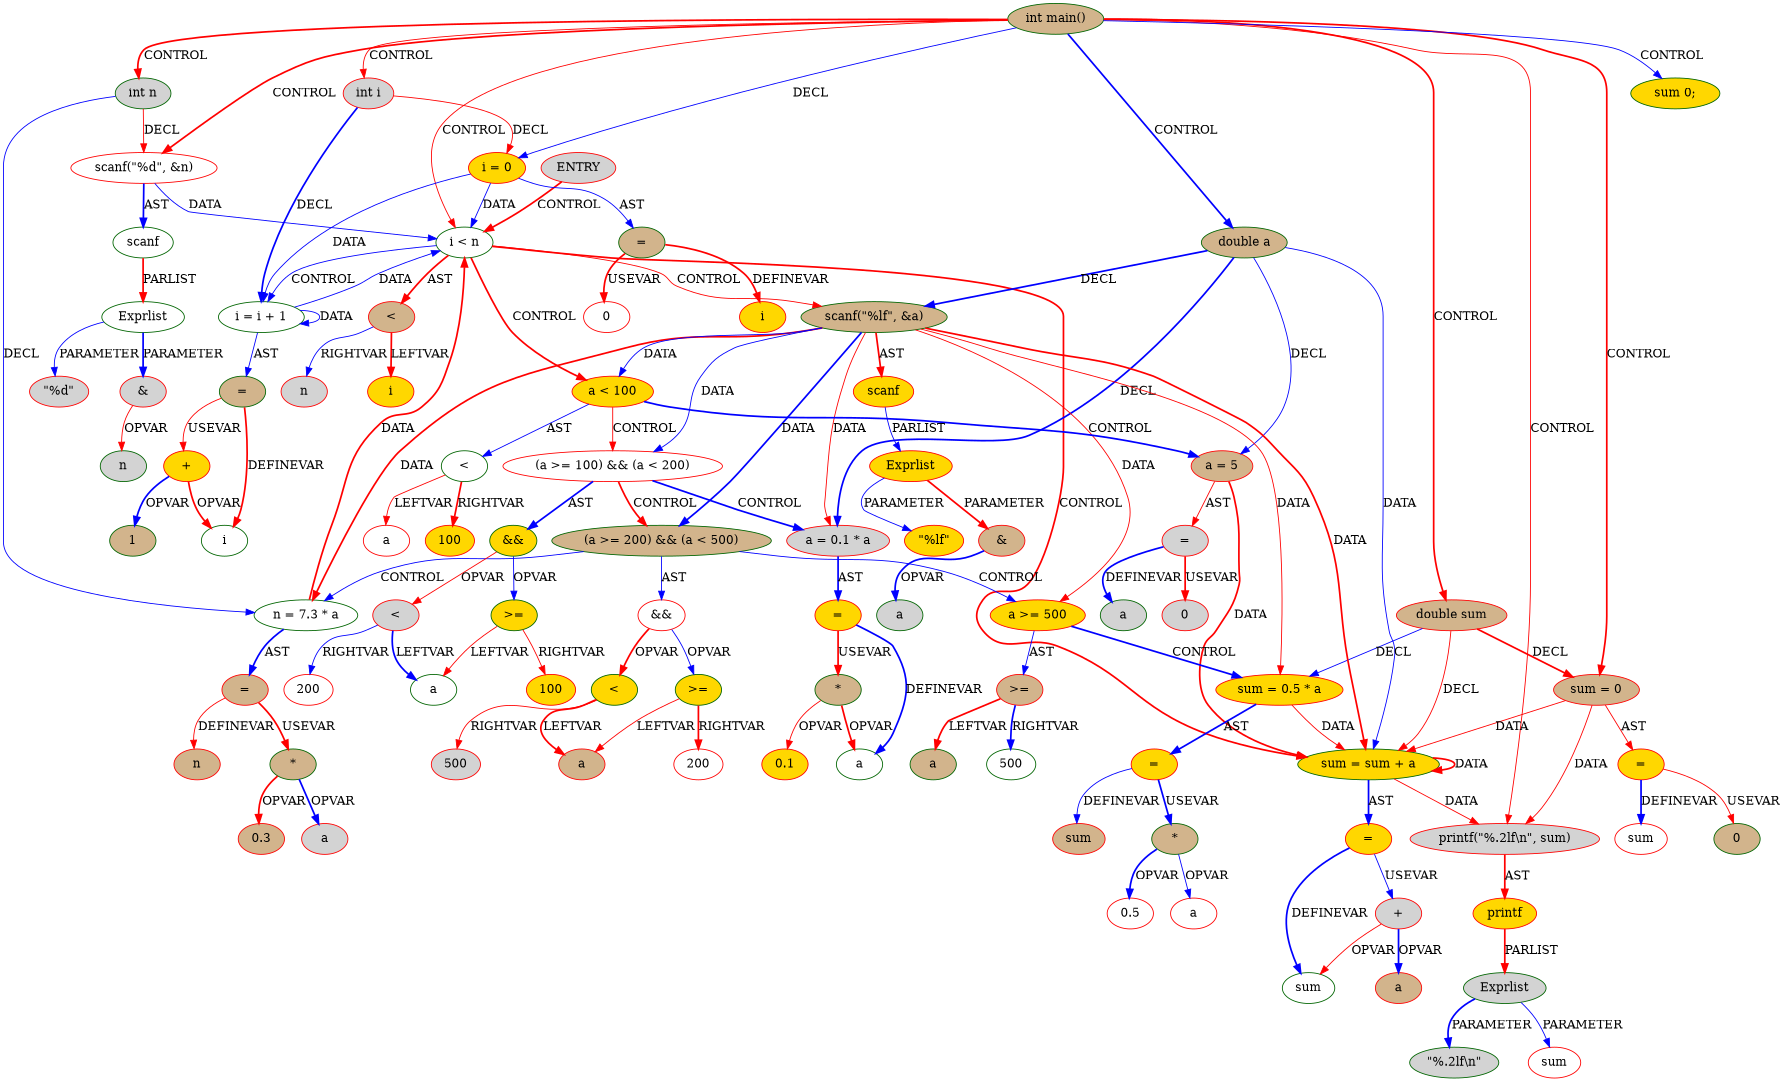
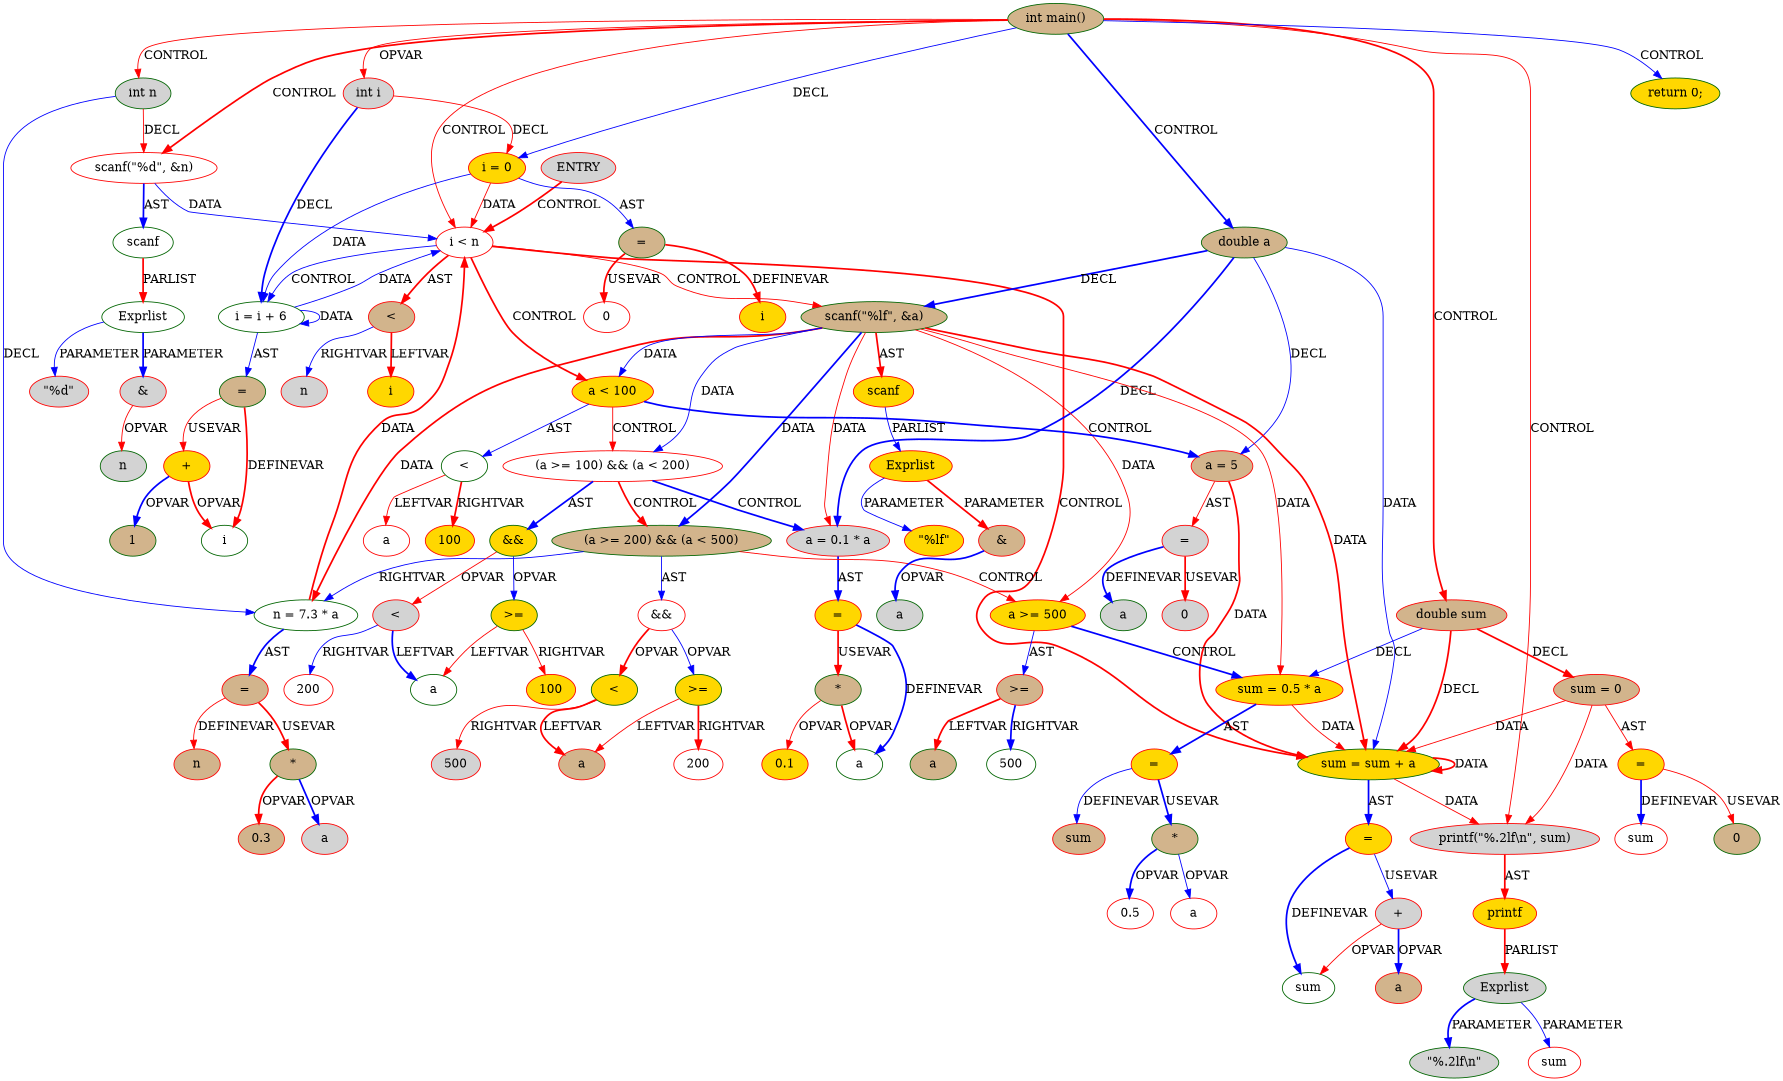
  digraph {
    node [color=red coord=10 fillcolor=tan style=filled type=VAR]
    edge [color=red style=bold]
    n1 [coord=-1 fillcolor=lightgrey label=ENTRY type=ENTRY]
-   n2 [color=darkgreen fillcolor=white label="i < n" type=CONTROL]
+   n2 [fillcolor=white label="i < n" type=CONTROL]
    n3 [color=darkgreen coord=3 label="int main()" type=CONTROL]
    n4 [coord=4 fillcolor=lightgrey label="int i" type=DECL varname=i vartype=int]
    n5 [color=darkgreen coord=5 fillcolor=lightgrey label="int n" type=DECL varname=n vartype=int]
    n6 [color=darkgreen coord=6 label="double a" type=DECL varname=a vartype=double]
    n7 [coord=7 label="double sum" type=DECL varname=sum vartype=double]
    n8 [coord=8 label="sum = 0" type=ASSIGN]
    n9 [coord=9 fillcolor=white label="scanf(\"%d\", &n)" type=CALL]
    n10 [fillcolor=gold label="i = 0" type=ASSIGN]
    n11 [coord=23 fillcolor=lightgrey label="printf(\"%.2lf\\n\", sum)" type=CALL]
-   n12 [color=darkgreen coord=24 fillcolor=gold label="sum 0;" type=CONTROL]
-   n13 [color=darkgreen fillcolor=white label="i = i + 1" type=ASSIGN]
+   n12 [color=darkgreen coord=24 fillcolor=gold label="return 0;" type=CONTROL]
+   n13 [color=darkgreen fillcolor=white label="i = i + 6" type=ASSIGN]
    n14 [color=darkgreen coord=17 fillcolor=white label="n = 7.3 * a" type=ASSIGN]
    n15 [color=darkgreen coord=11 label="scanf(\"%lf\", &a)" type=CALL]
    n16 [coord=13 label="a = 5" type=ASSIGN]
    n17 [coord=15 fillcolor=lightgrey label="a = 0.1 * a" type=ASSIGN]
    n18 [color=darkgreen coord=21 fillcolor=gold label="sum = sum + a" type=ASSIGN]
    n19 [coord=19 fillcolor=gold label="sum = 0.5 * a" type=ASSIGN]
    n20 [coord=8 fillcolor=gold label="=" type=ASSIGNOP]
    n21 [color=darkgreen coord=9 fillcolor=white label=scanf type=FUNCNAME]
    n22 [color=darkgreen label="=" type=ASSIGNOP]
    n23 [coord=12 fillcolor=gold label="a < 100" type=CONTROL]
    n24 [label="<" type=OP]
    n25 [coord=23 fillcolor=gold label=printf type=FUNCNAME]
    n26 [color=darkgreen label="=" type=ASSIGNOP]
    n27 [coord=17 label="=" type=ASSIGNOP]
    n28 [coord=11 fillcolor=gold label=scanf type=FUNCNAME]
    n29 [coord=14 fillcolor=white label="(a >= 100) && (a < 200)" type=CONTROL]
    n30 [color=darkgreen coord=16 label="(a >= 200) && (a < 500)" type=CONTROL]
    n31 [coord=18 fillcolor=gold label="a >= 500" type=CONTROL]
    n32 [coord=13 fillcolor=lightgrey label="=" type=ASSIGNOP]
    n33 [coord=15 fillcolor=gold label="=" type=ASSIGNOP]
    n34 [coord=19 fillcolor=gold label="=" type=ASSIGNOP]
    n35 [coord=21 fillcolor=gold label="=" type=ASSIGNOP]
    n36 [coord=8 fillcolor=white label=sum]
    n37 [color=darkgreen coord=8 label=0 type=CONST]
    n38 [color=darkgreen coord=9 fillcolor=white label=Exprlist type=EXPRS]
    n39 [coord=9 fillcolor=lightgrey label="\"%d\"" type=CONST]
    n40 [coord=9 fillcolor=lightgrey label="&" type=OP]
    n41 [color=darkgreen coord=9 fillcolor=lightgrey label=n]
    n42 [fillcolor=gold label=i]
    n43 [fillcolor=white label=0 type=CONST]
    n44 [color=darkgreen coord=12 fillcolor=white label="<" type=OP]
    n45 [fillcolor=gold label=i]
    n46 [fillcolor=lightgrey label=n]
    n47 [coord=11 fillcolor=gold label=Exprlist type=EXPRS]
    n48 [color=darkgreen coord=14 fillcolor=gold label="&&" type=OP]
    n49 [coord=16 fillcolor=white label="&&" type=OP]
    n50 [coord=18 label=">=" type=OP]
    n51 [coord=11 fillcolor=gold label="\"%lf\"" type=CONST]
    n52 [coord=11 label="&" type=OP]
    n53 [color=darkgreen coord=11 fillcolor=lightgrey label=a]
    n54 [coord=12 fillcolor=white label=a]
    n55 [coord=12 fillcolor=gold label=100 type=CONST]
    n56 [color=darkgreen coord=13 fillcolor=lightgrey label=a]
    n57 [coord=13 fillcolor=lightgrey label=0 type=CONST]
    n58 [color=darkgreen coord=14 fillcolor=gold label=">=" type=OP]
    n59 [coord=14 fillcolor=lightgrey label="<" type=OP]
    n60 [color=darkgreen coord=15 fillcolor=white label=a]
    n61 [color=darkgreen coord=15 label="*" type=OP]
    n62 [coord=15 fillcolor=gold label=0.1 type=CONST]
    n63 [color=darkgreen coord=16 fillcolor=gold label=">=" type=OP]
    n64 [color=darkgreen coord=16 fillcolor=gold label="<" type=OP]
    n65 [coord=17 label=n]
    n66 [color=darkgreen coord=17 label="*" type=OP]
    n67 [coord=17 label=0.3 type=CONST]
    n68 [coord=17 fillcolor=lightgrey label=a]
    n69 [color=darkgreen coord=18 label=a]
    n70 [color=darkgreen coord=18 fillcolor=white label=500 type=CONST]
    n71 [coord=19 label=sum]
    n72 [color=darkgreen coord=19 label="*" type=OP]
    n73 [coord=19 fillcolor=white label=0.5 type=CONST]
    n74 [coord=19 fillcolor=white label=a]
    n75 [coord=16 label=a]
    n76 [coord=16 fillcolor=white label=200 type=CONST]
    n77 [coord=16 fillcolor=lightgrey label=500 type=CONST]
    n78 [color=darkgreen coord=14 fillcolor=white label=a]
    n79 [coord=14 fillcolor=gold label=100 type=CONST]
    n80 [coord=14 fillcolor=white label=200 type=CONST]
    n81 [color=darkgreen coord=21 fillcolor=white label=sum]
    n82 [coord=21 fillcolor=lightgrey label="+" type=OP]
    n83 [coord=21 label=a]
    n84 [color=darkgreen fillcolor=white label=i]
    n85 [fillcolor=gold label="+" type=OP]
    n86 [color=darkgreen label=1 type=CONST]
    n87 [color=darkgreen coord=23 fillcolor=lightgrey label=Exprlist type=EXPRS]
    n88 [color=darkgreen coord=23 fillcolor=lightgrey label="\"%.2lf\\n\"" type=CONST]
    n89 [coord=23 fillcolor=white label=sum]
    n1 -> n2 [label=CONTROL]
    n2 -> n13 [color=blue label=CONTROL style=solid]
    n2 -> n15 [label=CONTROL style=solid]
    n2 -> n18 [label=CONTROL]
    n2 -> n23 [label=CONTROL]
    n2 -> n24 [label=AST]
    n3 -> n2 [label=CONTROL style=solid]
-   n3 -> n4 [label=CONTROL style=solid]
-   n3 -> n5 [label=CONTROL]
+   n3 -> n4 [label=OPVAR style=solid]
+   n3 -> n5 [label=CONTROL style=solid]
    n3 -> n6 [color=blue label=CONTROL]
    n3 -> n7 [label=CONTROL]
-   n3 -> n8 [label=CONTROL]
    n3 -> n9 [label=CONTROL]
    n3 -> n10 [color=blue label=DECL style=solid]
    n3 -> n11 [label=CONTROL style=solid]
    n3 -> n12 [color=blue label=CONTROL style=solid]
    n4 -> n10 [label=DECL style=solid]
    n4 -> n13 [color=blue label=DECL]
    n5 -> n9 [label=DECL style=solid]
    n5 -> n14 [color=blue label=DECL style=solid]
    n6 -> n15 [color=blue label=DECL]
    n6 -> n16 [color=blue label=DECL style=solid]
    n6 -> n17 [color=blue label=DECL]
    n6 -> n18 [color=blue label=DATA style=solid]
    n7 -> n8 [label=DECL]
-   n7 -> n18 [label=DECL style=solid]
+   n7 -> n18 [label=DECL]
    n7 -> n19 [color=blue label=DECL style=solid]
    n8 -> n11 [label=DATA style=solid]
    n8 -> n18 [label=DATA style=solid]
    n8 -> n20 [label=AST style=solid]
    n9 -> n2 [color=blue label=DATA style=solid]
    n9 -> n21 [color=blue label=AST]
-   n10 -> n2 [color=blue label=DATA style=solid]
+   n10 -> n2 [label=DATA style=solid]
    n10 -> n13 [color=blue label=DATA style=solid]
    n10 -> n22 [color=blue label=AST style=solid]
    n11 -> n25 [label=AST]
    n13 -> n2 [color=blue label=DATA style=solid]
    n13 -> n13 [color=blue label=DATA style=solid]
    n13 -> n26 [color=blue label=AST style=solid]
    n14 -> n2 [label=DATA]
    n14 -> n27 [color=blue label=AST]
    n15 -> n14 [label=DATA]
    n15 -> n17 [label=DATA style=solid]
    n15 -> n18 [label=DATA]
    n15 -> n19 [label=DATA style=solid]
    n15 -> n23 [color=blue label=DATA style=solid]
    n15 -> n28 [label=AST]
    n15 -> n29 [color=blue label=DATA style=solid]
    n15 -> n30 [color=blue label=DATA]
    n15 -> n31 [label=DATA style=solid]
    n16 -> n18 [label=DATA]
    n16 -> n32 [label=AST style=solid]
    n17 -> n33 [color=blue label=AST]
    n18 -> n11 [label=DATA style=solid]
    n18 -> n18 [label=DATA]
    n18 -> n35 [color=blue label=AST]
    n19 -> n18 [label=DATA style=solid]
    n19 -> n34 [color=blue label=AST]
    n20 -> n36 [color=blue label=DEFINEVAR]
    n20 -> n37 [label=USEVAR style=solid]
    n21 -> n38 [label=PARLIST]
    n22 -> n42 [label=DEFINEVAR]
    n22 -> n43 [label=USEVAR]
    n23 -> n16 [color=blue label=CONTROL]
    n23 -> n29 [label=CONTROL style=solid]
    n23 -> n44 [color=blue label=AST style=solid]
    n24 -> n45 [label=LEFTVAR]
    n24 -> n46 [color=blue label=RIGHTVAR style=solid]
    n25 -> n87 [label=PARLIST]
    n26 -> n84 [label=DEFINEVAR]
    n26 -> n85 [label=USEVAR style=solid]
    n27 -> n65 [label=DEFINEVAR style=solid]
    n27 -> n66 [label=USEVAR]
    n28 -> n47 [color=blue label=PARLIST style=solid]
    n29 -> n17 [color=blue label=CONTROL]
    n29 -> n30 [label=CONTROL]
    n29 -> n48 [color=blue label=AST]
-   n30 -> n14 [color=blue label=CONTROL style=solid]
-   n30 -> n31 [color=blue label=CONTROL style=solid]
+   n30 -> n14 [color=blue label=RIGHTVAR style=solid]
+   n30 -> n31 [label=CONTROL style=solid]
    n30 -> n49 [color=blue label=AST style=solid]
    n31 -> n19 [color=blue label=CONTROL]
    n31 -> n50 [color=blue label=AST style=solid]
    n32 -> n56 [color=blue label=DEFINEVAR]
    n32 -> n57 [label=USEVAR]
    n33 -> n60 [color=blue label=DEFINEVAR]
    n33 -> n61 [label=USEVAR]
    n34 -> n71 [color=blue label=DEFINEVAR style=solid]
    n34 -> n72 [color=blue label=USEVAR]
    n35 -> n81 [color=blue label=DEFINEVAR]
    n35 -> n82 [color=blue label=USEVAR style=solid]
    n38 -> n39 [color=blue label=PARAMETER style=solid]
    n38 -> n40 [color=blue label=PARAMETER]
    n40 -> n41 [label=OPVAR style=solid]
    n44 -> n54 [label=LEFTVAR style=solid]
    n44 -> n55 [label=RIGHTVAR]
    n47 -> n51 [color=blue label=PARAMETER style=solid]
    n47 -> n52 [label=PARAMETER]
    n48 -> n58 [color=blue label=OPVAR style=solid]
    n48 -> n59 [label=OPVAR style=solid]
    n49 -> n63 [color=blue label=OPVAR style=solid]
    n49 -> n64 [label=OPVAR]
    n50 -> n69 [label=LEFTVAR]
    n50 -> n70 [color=blue label=RIGHTVAR]
    n52 -> n53 [color=blue label=OPVAR]
    n58 -> n78 [label=LEFTVAR style=solid]
    n58 -> n79 [label=RIGHTVAR style=solid]
    n59 -> n78 [color=blue label=LEFTVAR]
    n59 -> n80 [color=blue label=RIGHTVAR style=solid]
    n61 -> n60 [label=OPVAR]
    n61 -> n62 [label=OPVAR style=solid]
    n63 -> n75 [label=LEFTVAR style=solid]
    n63 -> n76 [label=RIGHTVAR]
    n64 -> n75 [label=LEFTVAR]
    n64 -> n77 [label=RIGHTVAR style=solid]
    n66 -> n67 [label=OPVAR]
    n66 -> n68 [color=blue label=OPVAR]
    n72 -> n73 [color=blue label=OPVAR]
    n72 -> n74 [color=blue label=OPVAR style=solid]
    n82 -> n81 [label=OPVAR style=solid]
    n82 -> n83 [color=blue label=OPVAR]
    n85 -> n84 [label=OPVAR]
    n85 -> n86 [color=blue label=OPVAR]
    n87 -> n88 [color=blue label=PARAMETER]
    n87 -> n89 [color=blue label=PARAMETER style=solid]
  }
